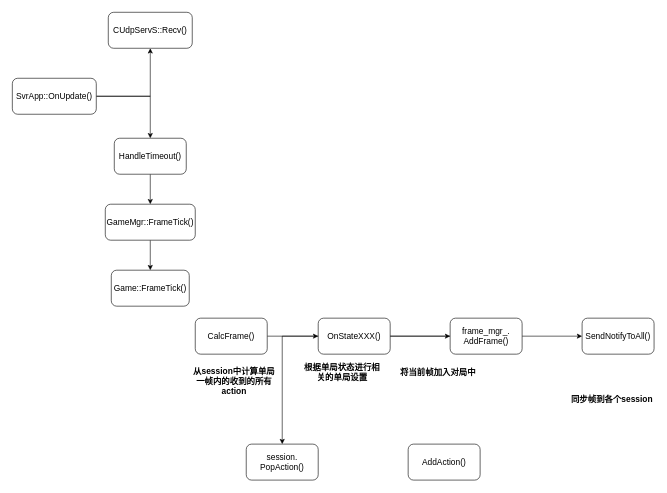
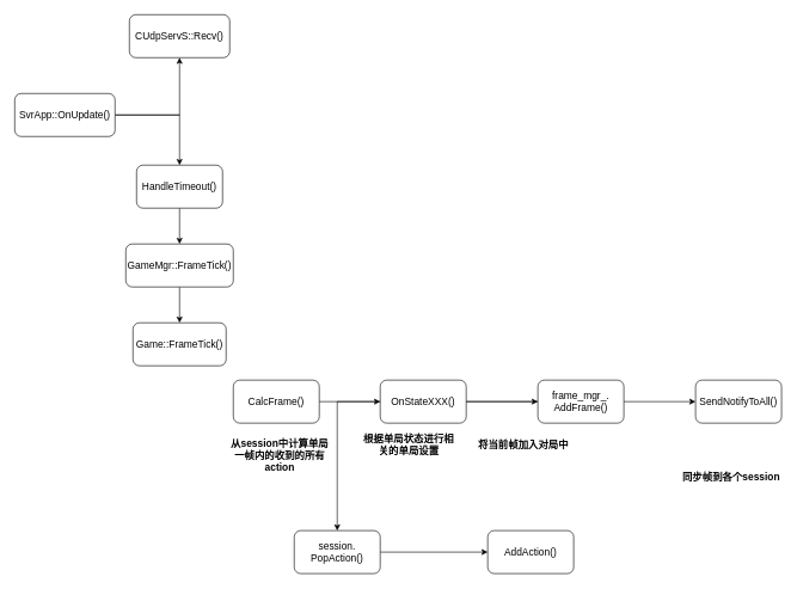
  <mxCell id="0" />
  <mxCell id="1" parent="0" />
  <mxCell id="2" value="" style="edgeStyle=orthogonalEdgeStyle;rounded=0;orthogonalLoop=1;jettySize=auto;html=1;" edge="1" parent="1" source="4" target="6"><mxGeometry relative="1" as="geometry" /></mxCell>
  <mxCell id="3" value="" style="edgeStyle=orthogonalEdgeStyle;rounded=0;orthogonalLoop=1;jettySize=auto;html=1;" edge="1" parent="1" source="4" target="17"><mxGeometry relative="1" as="geometry" /></mxCell>
  <mxCell id="4" value="&lt;font style=&quot;font-size: 14px&quot;&gt;SvrApp::OnUpdate()&lt;/font&gt;" style="rounded=1;whiteSpace=wrap;html=1;" vertex="1" parent="1"><mxGeometry x="20" y="130" width="140" height="60" as="geometry" /></mxCell>
  <mxCell id="5" value="" style="edgeStyle=orthogonalEdgeStyle;rounded=0;orthogonalLoop=1;jettySize=auto;html=1;" edge="1" parent="1" source="6" target="8"><mxGeometry relative="1" as="geometry" /></mxCell>
  <mxCell id="6" value="&lt;font style=&quot;font-size: 14px&quot;&gt;HandleTimeout()&lt;/font&gt;" style="whiteSpace=wrap;html=1;rounded=1;" vertex="1" parent="1"><mxGeometry x="190" y="230" width="120" height="60" as="geometry" /></mxCell>
  <mxCell id="7" value="" style="edgeStyle=orthogonalEdgeStyle;rounded=0;orthogonalLoop=1;jettySize=auto;html=1;" edge="1" parent="1" source="8" target="9"><mxGeometry relative="1" as="geometry" /></mxCell>
  <mxCell id="8" value="&lt;font style=&quot;font-size: 14px&quot;&gt;GameMgr::FrameTick()&lt;/font&gt;" style="whiteSpace=wrap;html=1;rounded=1;" vertex="1" parent="1"><mxGeometry x="175" y="340" width="150" height="60" as="geometry" /></mxCell>
  <mxCell id="9" value="&lt;font style=&quot;font-size: 14px&quot;&gt;Game::FrameTick()&lt;/font&gt;" style="whiteSpace=wrap;html=1;rounded=1;" vertex="1" parent="1"><mxGeometry x="185" y="450" width="130" height="60" as="geometry" /></mxCell>
  <mxCell id="10" value="" style="edgeStyle=orthogonalEdgeStyle;rounded=0;orthogonalLoop=1;jettySize=auto;html=1;" edge="1" parent="1" source="12" target="15"><mxGeometry relative="1" as="geometry" /></mxCell>
  <mxCell id="11" value="" style="edgeStyle=orthogonalEdgeStyle;rounded=0;orthogonalLoop=1;jettySize=auto;html=1;" edge="1" parent="1" source="25" target="23"><mxGeometry relative="1" as="geometry" /></mxCell>
  <mxCell id="12" value="&lt;font style=&quot;font-size: 14px&quot;&gt;CalcFrame()&lt;/font&gt;" style="whiteSpace=wrap;html=1;rounded=1;" vertex="1" parent="1"><mxGeometry x="325" y="530" width="120" height="60" as="geometry" /></mxCell>
  <mxCell id="13" value="&lt;font style=&quot;font-size: 14px&quot;&gt;从session中计算单局一帧内的收到的所有action&lt;/font&gt;" style="text;html=1;strokeColor=none;fillColor=none;align=center;verticalAlign=middle;whiteSpace=wrap;rounded=0;fontStyle=1" vertex="1" parent="1"><mxGeometry x="320" y="620" width="140" height="30" as="geometry" /></mxCell>
  <mxCell id="14" value="" style="edgeStyle=orthogonalEdgeStyle;rounded=0;orthogonalLoop=1;jettySize=auto;html=1;" edge="1" parent="1" source="15" target="25"><mxGeometry relative="1" as="geometry" /></mxCell>
  <mxCell id="15" value="&lt;font style=&quot;font-size: 14px&quot;&gt;OnStateXXX()&lt;/font&gt;" style="whiteSpace=wrap;html=1;rounded=1;" vertex="1" parent="1"><mxGeometry x="530" y="530" width="120" height="60" as="geometry" /></mxCell>
  <mxCell id="16" value="&lt;span style=&quot;font-size: 14px&quot;&gt;根据单局状态进行相关的单局设置&lt;/span&gt;" style="text;html=1;strokeColor=none;fillColor=none;align=center;verticalAlign=middle;whiteSpace=wrap;rounded=0;fontStyle=1" vertex="1" parent="1"><mxGeometry x="500" y="605" width="140" height="30" as="geometry" /></mxCell>
  <mxCell id="17" value="&lt;font style=&quot;font-size: 14px&quot;&gt;CUdpServS::Recv()&lt;/font&gt;" style="whiteSpace=wrap;html=1;rounded=1;" vertex="1" parent="1"><mxGeometry x="180" y="20" width="140" height="60" as="geometry" /></mxCell>
  <mxCell id="18" value="" style="edgeStyle=orthogonalEdgeStyle;rounded=0;orthogonalLoop=1;jettySize=auto;html=1;" edge="1" parent="1" source="25" target="20"><mxGeometry relative="1" as="geometry" /></mxCell>
  <mxCell id="19" value="&lt;span style=&quot;font-size: 14px&quot;&gt;将当前帧加入对局中&lt;/span&gt;" style="text;html=1;strokeColor=none;fillColor=none;align=center;verticalAlign=middle;whiteSpace=wrap;rounded=0;fontStyle=1" vertex="1" parent="1"><mxGeometry x="660" y="605" width="140" height="30" as="geometry" /></mxCell>
  <mxCell id="20" value="&lt;font style=&quot;font-size: 14px&quot;&gt;SendNotifyToAll()&lt;/font&gt;" style="whiteSpace=wrap;html=1;rounded=1;" vertex="1" parent="1"><mxGeometry x="970" y="530" width="120" height="60" as="geometry" /></mxCell>
  <mxCell id="21" value="&lt;span style=&quot;font-size: 14px&quot;&gt;同步帧到各个session&lt;/span&gt;" style="text;html=1;strokeColor=none;fillColor=none;align=center;verticalAlign=middle;whiteSpace=wrap;rounded=0;fontStyle=1" vertex="1" parent="1"><mxGeometry x="950" y="650" width="140" height="30" as="geometry" /></mxCell>
+ <mxCell id="22" value="" style="edgeStyle=orthogonalEdgeStyle;rounded=0;orthogonalLoop=1;jettySize=auto;html=1;" edge="1" parent="1" source="23" target="24"><mxGeometry relative="1" as="geometry" /></mxCell>
  <mxCell id="23" value="&lt;font style=&quot;font-size: 14px&quot;&gt;session.&lt;br&gt;PopAction()&lt;/font&gt;" style="whiteSpace=wrap;html=1;rounded=1;" vertex="1" parent="1"><mxGeometry x="410" y="740" width="120" height="60" as="geometry" /></mxCell>
  <mxCell id="24" value="&lt;span style=&quot;font-size: 14px&quot;&gt;AddAction()&lt;/span&gt;" style="whiteSpace=wrap;html=1;rounded=1;" vertex="1" parent="1"><mxGeometry x="680" y="740" width="120" height="60" as="geometry" /></mxCell>
  <mxCell id="25" value="&lt;font style=&quot;font-size: 14px&quot;&gt;frame_mgr_.&lt;br&gt;AddFrame()&lt;/font&gt;" style="whiteSpace=wrap;html=1;rounded=1;" vertex="1" parent="1"><mxGeometry x="750" y="530" width="120" height="60" as="geometry" /></mxCell>
